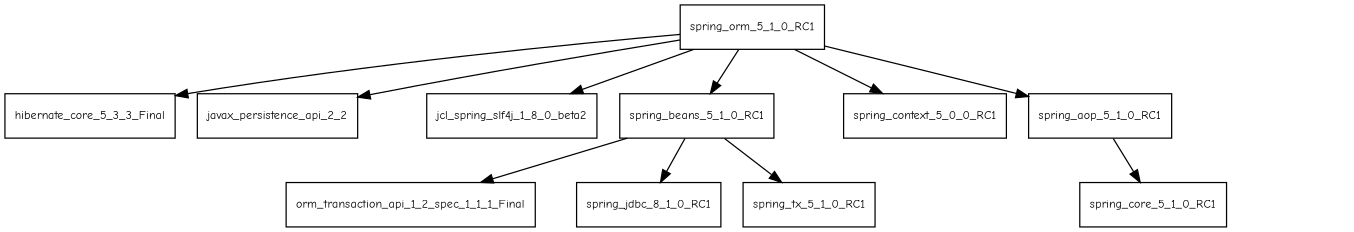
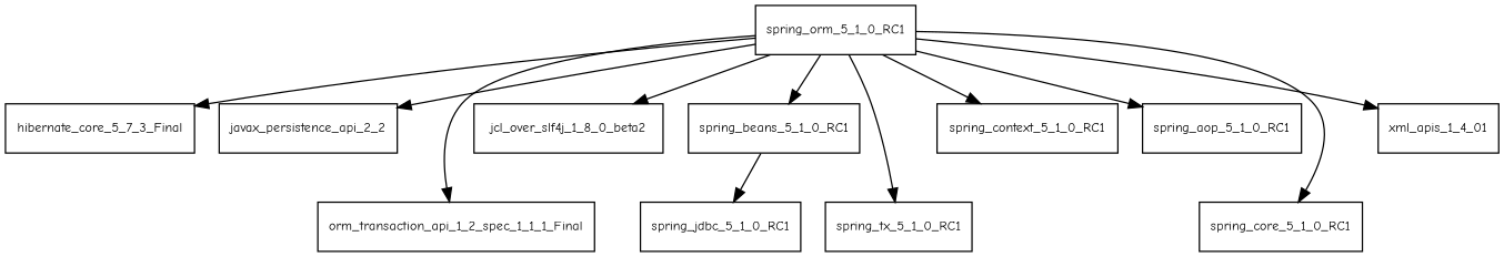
  digraph {
    fontname="Comic Neue"
    node [fontname="Comic Neue" fontsize=10.0 shape=box]
    edge [fontname="Comic Neue"]
    spring_orm_5_1_0_RC1
-   hibernate_core_5_3_3_Final
+   hibernate_core_5_3_3_Final [label=hibernate_core_5_7_3_Final]
    javax_persistence_api_2_2
    n4 [label=orm_transaction_api_1_2_spec_1_1_1_Final]
-   jcl_over_slf4j_1_8_0_beta2 [label=jcl_spring_slf4j_1_8_0_beta2]
+   jcl_over_slf4j_1_8_0_beta2
    spring_aop_5_1_0_RC1
    spring_beans_5_1_0_RC1
-   spring_context_5_1_0_RC1 [label=spring_context_5_0_0_RC1]
+   spring_context_5_1_0_RC1
    spring_core_5_1_0_RC1
    spring_tx_5_1_0_RC1
-   spring_jdbc_5_1_0_RC1 [label=spring_jdbc_8_1_0_RC1]
+   xml_apis_1_4_01
+   spring_jdbc_5_1_0_RC1
    spring_orm_5_1_0_RC1 -> hibernate_core_5_3_3_Final
    spring_orm_5_1_0_RC1 -> javax_persistence_api_2_2
-   spring_beans_5_1_0_RC1 -> n4
+   spring_orm_5_1_0_RC1 -> n4
    spring_orm_5_1_0_RC1 -> jcl_over_slf4j_1_8_0_beta2
    spring_orm_5_1_0_RC1 -> spring_aop_5_1_0_RC1
    spring_orm_5_1_0_RC1 -> spring_beans_5_1_0_RC1
    spring_orm_5_1_0_RC1 -> spring_context_5_1_0_RC1
-   spring_aop_5_1_0_RC1 -> spring_core_5_1_0_RC1
-   spring_beans_5_1_0_RC1 -> spring_tx_5_1_0_RC1
+   spring_orm_5_1_0_RC1 -> spring_core_5_1_0_RC1
+   spring_orm_5_1_0_RC1 -> spring_tx_5_1_0_RC1
+   spring_orm_5_1_0_RC1 -> xml_apis_1_4_01
    spring_beans_5_1_0_RC1 -> spring_jdbc_5_1_0_RC1
  }
